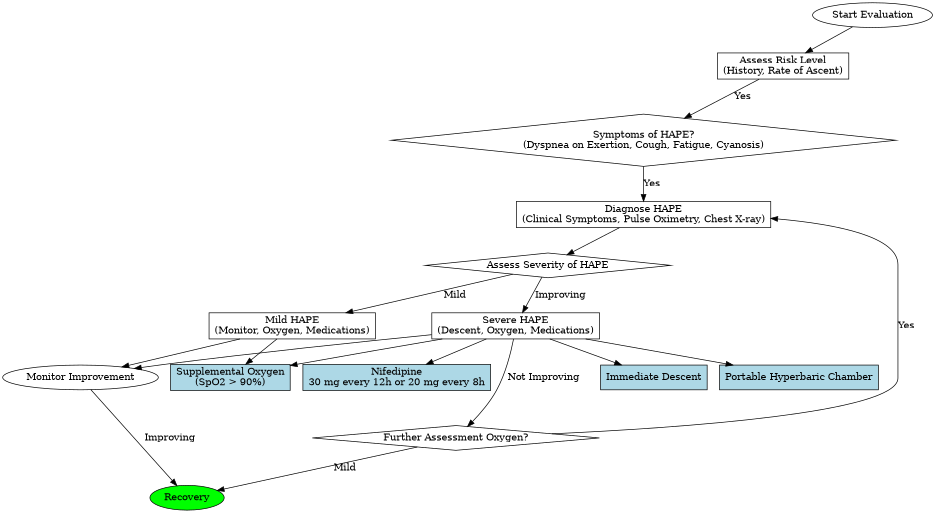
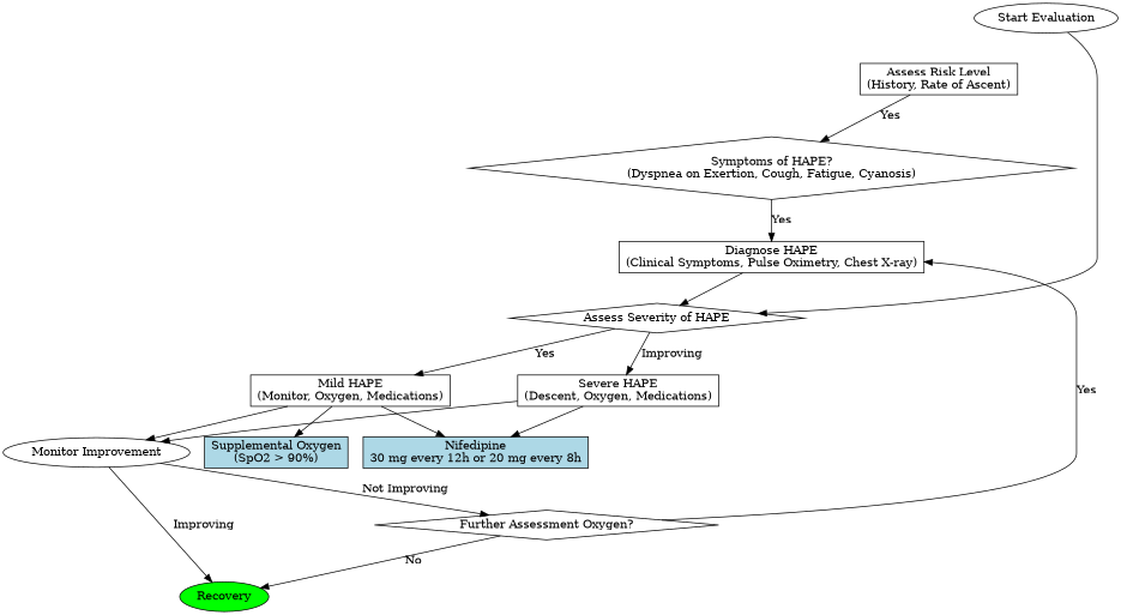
  digraph {
    node [shape=box]
    n1 [label="Start Evaluation" shape=ellipse]
    n2 [label="Assess Risk Level\n(History, Rate of Ascent)"]
    n3 [label="Symptoms of HAPE?\n(Dyspnea on Exertion, Cough, Fatigue, Cyanosis)" shape=diamond]
    n4 [label="Diagnose HAPE\n(Clinical Symptoms, Pulse Oximetry, Chest X-ray)"]
    n5 [label="Assess Severity of HAPE" shape=diamond]
    n6 [label="Mild HAPE\n(Monitor, Oxygen, Medications)"]
    n7 [label="Severe HAPE\n(Descent, Oxygen, Medications)"]
    n8 [fillcolor=lightblue label="Nifedipine\n30 mg every 12h or 20 mg every 8h" style=filled]
    n9 [fillcolor=lightblue label="Supplemental Oxygen\n(SpO2 > 90%)" style=filled]
    n10 [label="Monitor Improvement" shape=ellipse]
-   n11 [fillcolor=lightblue label="Immediate Descent" style=filled]
-   n12 [fillcolor=lightblue label="Portable Hyperbaric Chamber" style=filled]
    n13 [fillcolor=green label=Recovery shape=ellipse style=filled]
    n14 [label="Further Assessment Oxygen?" shape=diamond]
-   n1 -> n2
+   n1 -> n5
    n2 -> n3 [label=Yes]
    n3 -> n4 [label=Yes]
    n4 -> n5
-   n5 -> n6 [label=Mild]
+   n5 -> n6 [label=Yes]
    n5 -> n7 [label=Improving]
+   n6 -> n8
    n6 -> n9
    n6 -> n10
    n7 -> n8
-   n7 -> n9
    n7 -> n10
-   n7 -> n11
-   n7 -> n12
    n10 -> n13 [label=Improving]
-   n7 -> n14 [label="Not Improving"]
+   n10 -> n14 [label="Not Improving"]
    n14 -> n4 [label=Yes]
-   n14 -> n13 [label=Mild]
+   n14 -> n13 [label=No]
  }
